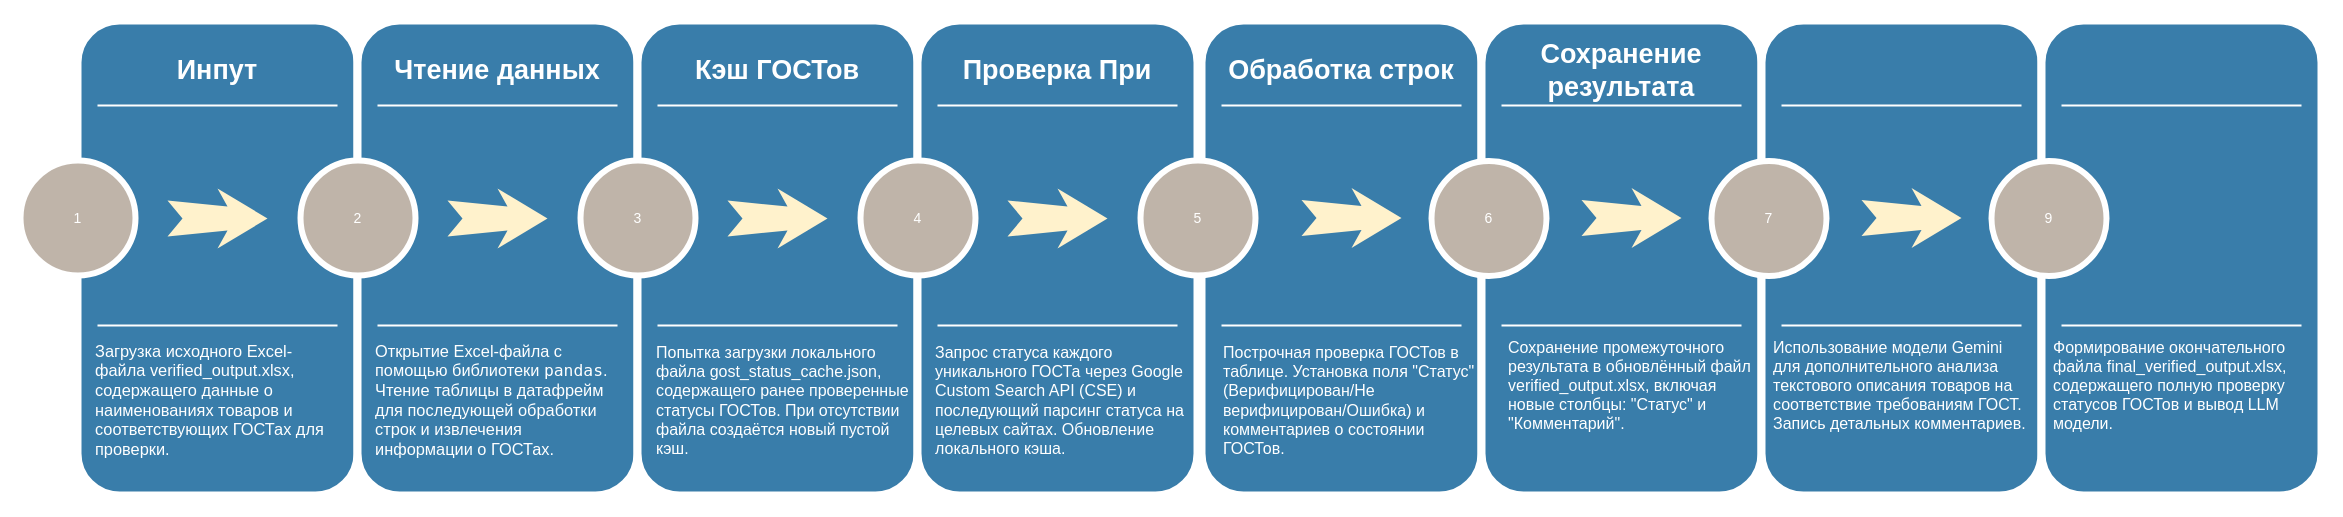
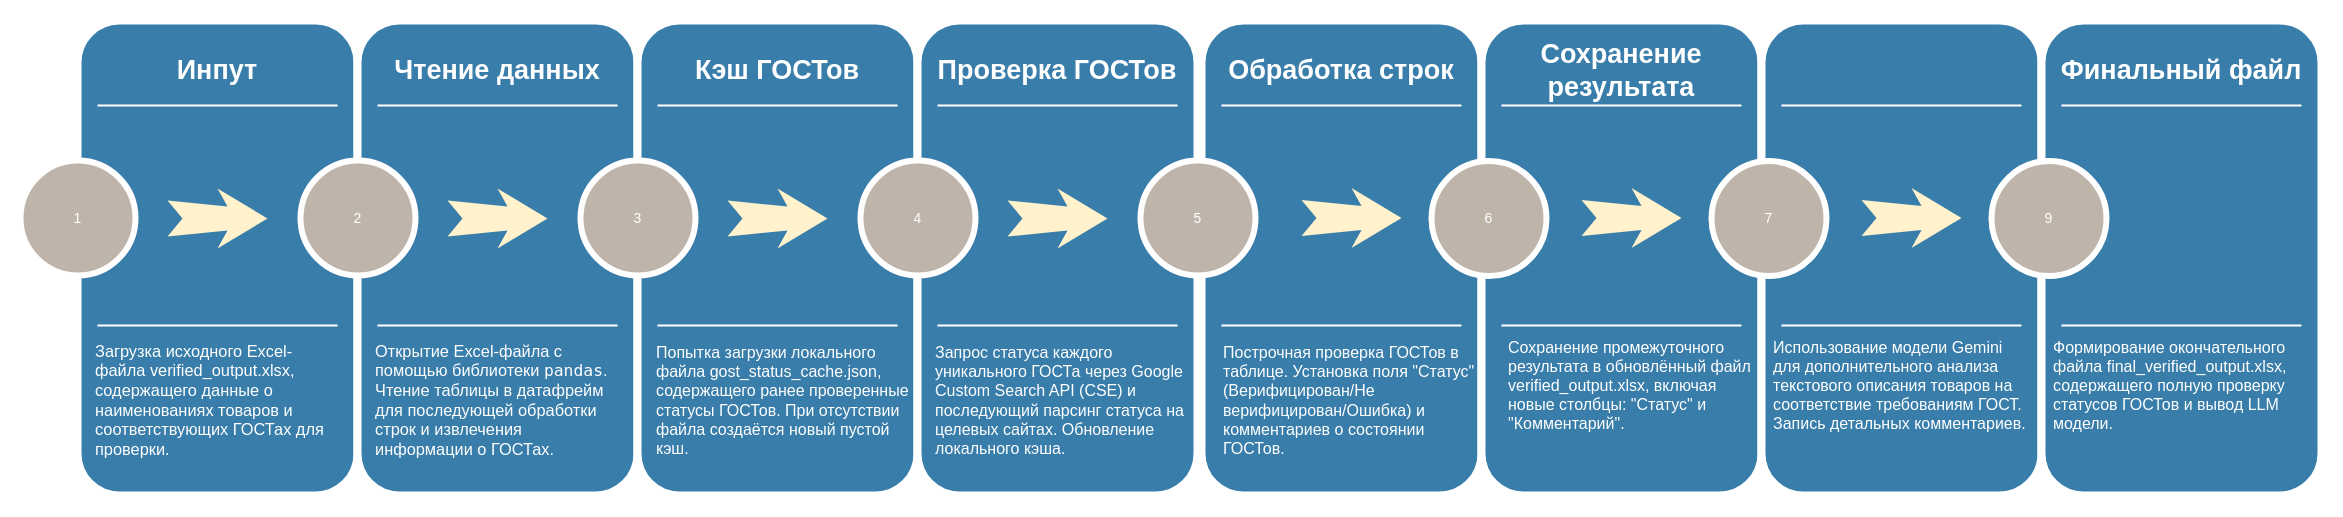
  <mxCell id="0" />
  <mxCell id="1" parent="0" />
  <mxCell id="2" value="" style="whiteSpace=wrap;html=1;rounded=1;shadow=0;strokeWidth=8;fontSize=20;align=center;fillColor=#397DAA;strokeColor=#FFFFFF;" parent="1" vertex="1"><mxGeometry x="77" y="20" width="280" height="475" as="geometry" /></mxCell>
  <mxCell id="3" value="Инпут" style="text;html=1;strokeColor=none;fillColor=none;align=center;verticalAlign=middle;whiteSpace=wrap;rounded=0;shadow=0;fontSize=27;fontColor=#FFFFFF;fontStyle=1" parent="1" vertex="1"><mxGeometry x="77" y="40" width="280" height="60" as="geometry" /></mxCell>
  <mxCell id="4" value="&lt;h3 class=&quot;&quot; data-end=&quot;306&quot; data-start=&quot;272&quot;&gt;&lt;span style=&quot;font-weight: normal;&quot;&gt;Загрузка исходного Excel-файла &lt;code data-end=&quot;256&quot; data-start=&quot;234&quot;&gt;&lt;font face=&quot;Helvetica&quot;&gt;verified_output.xlsx&lt;/font&gt;&lt;/code&gt;, содержащего данные о наименованиях товаров и соответствующих ГОСТах для проверки.&lt;/span&gt;&lt;/h3&gt;" style="text;html=1;strokeColor=none;fillColor=none;align=left;verticalAlign=middle;whiteSpace=wrap;rounded=0;shadow=0;fontSize=14;fontColor=#FFFFFF;" parent="1" vertex="1"><mxGeometry x="93" y="355" width="248" height="90" as="geometry" /></mxCell>
  <mxCell id="5" value="" style="line;strokeWidth=2;html=1;rounded=0;shadow=0;fontSize=27;align=center;fillColor=none;strokeColor=#FFFFFF;" parent="1" vertex="1"><mxGeometry x="97" y="100" width="240" height="10" as="geometry" /></mxCell>
  <mxCell id="6" value="" style="line;strokeWidth=2;html=1;rounded=0;shadow=0;fontSize=27;align=center;fillColor=none;strokeColor=#FFFFFF;" parent="1" vertex="1"><mxGeometry x="97" y="320" width="240" height="10" as="geometry" /></mxCell>
  <mxCell id="7" value="1" style="ellipse;whiteSpace=wrap;html=1;rounded=0;shadow=0;strokeWidth=6;fontSize=14;align=center;fillColor=#BFB4A9;strokeColor=#FFFFFF;fontColor=#FFFFFF;" parent="1" vertex="1"><mxGeometry x="20" y="160" width="115" height="115" as="geometry" /></mxCell>
  <mxCell id="8" value="" style="html=1;shadow=0;dashed=0;align=center;verticalAlign=middle;shape=mxgraph.arrows2.stylisedArrow;dy=0.6;dx=40;notch=15;feather=0.4;rounded=0;strokeWidth=1;fontSize=27;strokeColor=none;fillColor=#fff2cc;" parent="1" vertex="1"><mxGeometry x="167" y="188" width="100" height="60" as="geometry" /></mxCell>
  <mxCell id="9" value="" style="whiteSpace=wrap;html=1;rounded=1;shadow=0;strokeWidth=8;fontSize=20;align=center;fillColor=#397DAA;strokeColor=#FFFFFF;" parent="1" vertex="1"><mxGeometry x="357" y="20" width="280" height="475" as="geometry" /></mxCell>
  <mxCell id="10" value="Чтение данных" style="text;html=1;strokeColor=none;fillColor=none;align=center;verticalAlign=middle;whiteSpace=wrap;rounded=0;shadow=0;fontSize=27;fontColor=#FFFFFF;fontStyle=1" parent="1" vertex="1"><mxGeometry x="357" y="40" width="280" height="60" as="geometry" /></mxCell>
  <mxCell id="11" value="&lt;h3 style=&quot;&quot; class=&quot;&quot; data-end=&quot;534&quot; data-start=&quot;494&quot;&gt;&lt;span style=&quot;font-weight: normal;&quot;&gt;Открытие Excel-файла с помощью библиотеки &lt;code data-end=&quot;469&quot; data-start=&quot;461&quot;&gt;pandas&lt;/code&gt;. Чтение таблицы в датафрейм для последующей обработки строк и извлечения информации о ГОСТах.&lt;/span&gt;&lt;/h3&gt;" style="text;html=1;strokeColor=none;fillColor=none;align=left;verticalAlign=middle;whiteSpace=wrap;rounded=0;shadow=0;fontSize=14;fontColor=#FFFFFF;" parent="1" vertex="1"><mxGeometry x="373" y="355" width="248" height="90" as="geometry" /></mxCell>
  <mxCell id="12" value="" style="line;strokeWidth=2;html=1;rounded=0;shadow=0;fontSize=27;align=center;fillColor=none;strokeColor=#FFFFFF;" parent="1" vertex="1"><mxGeometry x="377" y="100" width="240" height="10" as="geometry" /></mxCell>
  <mxCell id="13" value="" style="line;strokeWidth=2;html=1;rounded=0;shadow=0;fontSize=27;align=center;fillColor=none;strokeColor=#FFFFFF;" parent="1" vertex="1"><mxGeometry x="377" y="320" width="240" height="10" as="geometry" /></mxCell>
  <mxCell id="14" value="2" style="ellipse;whiteSpace=wrap;html=1;rounded=0;shadow=0;strokeWidth=6;fontSize=14;align=center;fillColor=#BFB4A9;strokeColor=#FFFFFF;fontColor=#FFFFFF;" parent="1" vertex="1"><mxGeometry x="300" y="160" width="115" height="115" as="geometry" /></mxCell>
  <mxCell id="15" value="" style="html=1;shadow=0;dashed=0;align=center;verticalAlign=middle;shape=mxgraph.arrows2.stylisedArrow;dy=0.6;dx=40;notch=15;feather=0.4;rounded=0;strokeWidth=1;fontSize=27;strokeColor=none;fillColor=#fff2cc;" parent="1" vertex="1"><mxGeometry x="447" y="188" width="100" height="60" as="geometry" /></mxCell>
  <mxCell id="16" value="" style="whiteSpace=wrap;html=1;rounded=1;shadow=0;strokeWidth=8;fontSize=20;align=center;fillColor=#397DAA;strokeColor=#FFFFFF;" parent="1" vertex="1"><mxGeometry x="637" y="20" width="280" height="475" as="geometry" /></mxCell>
  <mxCell id="17" value="Кэш ГОСТов" style="text;html=1;strokeColor=none;fillColor=none;align=center;verticalAlign=middle;whiteSpace=wrap;rounded=0;shadow=0;fontSize=27;fontColor=#FFFFFF;fontStyle=1" parent="1" vertex="1"><mxGeometry x="637" y="40" width="280" height="60" as="geometry" /></mxCell>
  <mxCell id="18" value="&lt;font style=&quot;font-size: 16px;&quot;&gt;Попытка загрузки локального файла &lt;code data-end=&quot;695&quot; data-start=&quot;671&quot;&gt;&lt;font face=&quot;Helvetica&quot;&gt;gost_status_cache.json&lt;/font&gt;&lt;/code&gt;, содержащего ранее проверенные статусы ГОСТов. При отсутствии файла создаётся новый пустой кэш.&lt;/font&gt;" style="text;html=1;strokeColor=none;fillColor=none;align=left;verticalAlign=middle;whiteSpace=wrap;rounded=0;shadow=0;fontSize=14;fontColor=#FFFFFF;" parent="1" vertex="1"><mxGeometry x="654" y="355" width="263" height="90" as="geometry" /></mxCell>
  <mxCell id="19" value="" style="line;strokeWidth=2;html=1;rounded=0;shadow=0;fontSize=27;align=center;fillColor=none;strokeColor=#FFFFFF;" parent="1" vertex="1"><mxGeometry x="657" y="100" width="240" height="10" as="geometry" /></mxCell>
  <mxCell id="20" value="" style="line;strokeWidth=2;html=1;rounded=0;shadow=0;fontSize=27;align=center;fillColor=none;strokeColor=#FFFFFF;" parent="1" vertex="1"><mxGeometry x="657" y="320" width="240" height="10" as="geometry" /></mxCell>
  <mxCell id="21" value="3" style="ellipse;whiteSpace=wrap;html=1;rounded=0;shadow=0;strokeWidth=6;fontSize=14;align=center;fillColor=#BFB4A9;strokeColor=#FFFFFF;fontColor=#FFFFFF;" parent="1" vertex="1"><mxGeometry x="580" y="160" width="115" height="115" as="geometry" /></mxCell>
  <mxCell id="22" value="" style="html=1;shadow=0;dashed=0;align=center;verticalAlign=middle;shape=mxgraph.arrows2.stylisedArrow;dy=0.6;dx=40;notch=15;feather=0.4;rounded=0;strokeWidth=1;fontSize=27;strokeColor=none;fillColor=#fff2cc;" parent="1" vertex="1"><mxGeometry x="727" y="188" width="100" height="60" as="geometry" /></mxCell>
  <mxCell id="23" value="" style="whiteSpace=wrap;html=1;rounded=1;shadow=0;strokeWidth=8;fontSize=20;align=center;fillColor=#397DAA;strokeColor=#FFFFFF;" parent="1" vertex="1"><mxGeometry x="917" y="20" width="280" height="475" as="geometry" /></mxCell>
- <mxCell id="24" value="Проверка При" style="text;html=1;strokeColor=none;fillColor=none;align=center;verticalAlign=middle;whiteSpace=wrap;rounded=0;shadow=0;fontSize=27;fontColor=#FFFFFF;fontStyle=1" parent="1" vertex="1"><mxGeometry x="917" y="40" width="280" height="60" as="geometry" /></mxCell>
+ <mxCell id="24" value="Проверка ГОСТов" style="text;html=1;strokeColor=none;fillColor=none;align=center;verticalAlign=middle;whiteSpace=wrap;rounded=0;shadow=0;fontSize=27;fontColor=#FFFFFF;fontStyle=1" parent="1" vertex="1"><mxGeometry x="917" y="40" width="280" height="60" as="geometry" /></mxCell>
  <mxCell id="25" value="&lt;font style=&quot;font-size: 16px;&quot;&gt;Запрос статуса каждого уникального ГОСТа через Google Custom Search API (CSE) и последующий парсинг статуса на целевых сайтах. Обновление локального кэша.&lt;/font&gt;" style="text;html=1;strokeColor=none;fillColor=none;align=left;verticalAlign=middle;whiteSpace=wrap;rounded=0;shadow=0;fontSize=14;fontColor=#FFFFFF;" parent="1" vertex="1"><mxGeometry x="933" y="355" width="264" height="90" as="geometry" /></mxCell>
  <mxCell id="26" value="" style="line;strokeWidth=2;html=1;rounded=0;shadow=0;fontSize=27;align=center;fillColor=none;strokeColor=#FFFFFF;" parent="1" vertex="1"><mxGeometry x="937" y="100" width="240" height="10" as="geometry" /></mxCell>
  <mxCell id="27" value="" style="line;strokeWidth=2;html=1;rounded=0;shadow=0;fontSize=27;align=center;fillColor=none;strokeColor=#FFFFFF;" parent="1" vertex="1"><mxGeometry x="937" y="320" width="240" height="10" as="geometry" /></mxCell>
  <mxCell id="28" value="4" style="ellipse;whiteSpace=wrap;html=1;rounded=0;shadow=0;strokeWidth=6;fontSize=14;align=center;fillColor=#BFB4A9;strokeColor=#FFFFFF;fontColor=#FFFFFF;" parent="1" vertex="1"><mxGeometry x="860" y="160" width="115" height="115" as="geometry" /></mxCell>
  <mxCell id="29" value="" style="html=1;shadow=0;dashed=0;align=center;verticalAlign=middle;shape=mxgraph.arrows2.stylisedArrow;dy=0.6;dx=40;notch=15;feather=0.4;rounded=0;strokeWidth=1;fontSize=27;strokeColor=none;fillColor=#fff2cc;" parent="1" vertex="1"><mxGeometry x="1007" y="188" width="100" height="60" as="geometry" /></mxCell>
  <mxCell id="30" value="" style="whiteSpace=wrap;html=1;rounded=1;shadow=0;strokeWidth=8;fontSize=20;align=center;fillColor=#397DAA;strokeColor=#FFFFFF;" vertex="1" parent="1"><mxGeometry x="1201" y="20" width="280" height="475" as="geometry" /></mxCell>
  <mxCell id="31" value="5" style="ellipse;whiteSpace=wrap;html=1;rounded=0;shadow=0;strokeWidth=6;fontSize=14;align=center;fillColor=#BFB4A9;strokeColor=#FFFFFF;fontColor=#FFFFFF;" parent="1" vertex="1"><mxGeometry x="1140" y="160" width="115" height="115" as="geometry" /></mxCell>
  <mxCell id="32" value="" style="html=1;shadow=0;dashed=0;align=center;verticalAlign=middle;shape=mxgraph.arrows2.stylisedArrow;dy=0.6;dx=40;notch=15;feather=0.4;rounded=0;strokeWidth=1;fontSize=27;strokeColor=none;fillColor=#fff2cc;" vertex="1" parent="1"><mxGeometry x="1301" y="187.5" width="100" height="60" as="geometry" /></mxCell>
  <mxCell id="33" value="" style="line;strokeWidth=2;html=1;rounded=0;shadow=0;fontSize=27;align=center;fillColor=none;strokeColor=#FFFFFF;" vertex="1" parent="1"><mxGeometry x="1221" y="100" width="240" height="10" as="geometry" /></mxCell>
  <mxCell id="34" value="" style="line;strokeWidth=2;html=1;rounded=0;shadow=0;fontSize=27;align=center;fillColor=none;strokeColor=#FFFFFF;" vertex="1" parent="1"><mxGeometry x="1221" y="320" width="240" height="10" as="geometry" /></mxCell>
  <mxCell id="35" value="Обработка строк" style="text;html=1;strokeColor=none;fillColor=none;align=center;verticalAlign=middle;whiteSpace=wrap;rounded=0;shadow=0;fontSize=27;fontColor=#FFFFFF;fontStyle=1" vertex="1" parent="1"><mxGeometry x="1201" y="40" width="280" height="60" as="geometry" /></mxCell>
  <mxCell id="36" value="" style="whiteSpace=wrap;html=1;rounded=1;shadow=0;strokeWidth=8;fontSize=20;align=center;fillColor=#397DAA;strokeColor=#FFFFFF;" vertex="1" parent="1"><mxGeometry x="1481" y="20" width="280" height="475" as="geometry" /></mxCell>
  <mxCell id="37" value="6" style="ellipse;whiteSpace=wrap;html=1;rounded=0;shadow=0;strokeWidth=6;fontSize=14;align=center;fillColor=#BFB4A9;strokeColor=#FFFFFF;fontColor=#FFFFFF;" vertex="1" parent="1"><mxGeometry x="1431" y="160.5" width="115" height="115" as="geometry" /></mxCell>
  <mxCell id="38" value="" style="html=1;shadow=0;dashed=0;align=center;verticalAlign=middle;shape=mxgraph.arrows2.stylisedArrow;dy=0.6;dx=40;notch=15;feather=0.4;rounded=0;strokeWidth=1;fontSize=27;strokeColor=none;fillColor=#fff2cc;" vertex="1" parent="1"><mxGeometry x="1581" y="187.5" width="100" height="60" as="geometry" /></mxCell>
  <mxCell id="39" value="" style="line;strokeWidth=2;html=1;rounded=0;shadow=0;fontSize=27;align=center;fillColor=none;strokeColor=#FFFFFF;" vertex="1" parent="1"><mxGeometry x="1501" y="100" width="240" height="10" as="geometry" /></mxCell>
  <mxCell id="40" value="" style="line;strokeWidth=2;html=1;rounded=0;shadow=0;fontSize=27;align=center;fillColor=none;strokeColor=#FFFFFF;" vertex="1" parent="1"><mxGeometry x="1501" y="320" width="240" height="10" as="geometry" /></mxCell>
  <mxCell id="41" value="Сохранение результата" style="text;html=1;strokeColor=none;fillColor=none;align=center;verticalAlign=middle;whiteSpace=wrap;rounded=0;shadow=0;fontSize=27;fontColor=#FFFFFF;fontStyle=1" vertex="1" parent="1"><mxGeometry x="1481" y="40" width="280" height="60" as="geometry" /></mxCell>
  <mxCell id="42" value="" style="whiteSpace=wrap;html=1;rounded=1;shadow=0;strokeWidth=8;fontSize=20;align=center;fillColor=#397DAA;strokeColor=#FFFFFF;" vertex="1" parent="1"><mxGeometry x="1761" y="20" width="280" height="475" as="geometry" /></mxCell>
  <mxCell id="43" value="" style="html=1;shadow=0;dashed=0;align=center;verticalAlign=middle;shape=mxgraph.arrows2.stylisedArrow;dy=0.6;dx=40;notch=15;feather=0.4;rounded=0;strokeWidth=1;fontSize=27;strokeColor=none;fillColor=#fff2cc;" vertex="1" parent="1"><mxGeometry x="1861" y="187.5" width="100" height="60" as="geometry" /></mxCell>
  <mxCell id="44" value="" style="line;strokeWidth=2;html=1;rounded=0;shadow=0;fontSize=27;align=center;fillColor=none;strokeColor=#FFFFFF;" vertex="1" parent="1"><mxGeometry x="1781" y="100" width="240" height="10" as="geometry" /></mxCell>
  <mxCell id="45" value="" style="line;strokeWidth=2;html=1;rounded=0;shadow=0;fontSize=27;align=center;fillColor=none;strokeColor=#FFFFFF;" vertex="1" parent="1"><mxGeometry x="1781" y="320" width="240" height="10" as="geometry" /></mxCell>
  <mxCell id="46" value="7" style="ellipse;whiteSpace=wrap;html=1;rounded=0;shadow=0;strokeWidth=6;fontSize=14;align=center;fillColor=#BFB4A9;strokeColor=#FFFFFF;fontColor=#FFFFFF;" vertex="1" parent="1"><mxGeometry x="1711" y="160.5" width="115" height="115" as="geometry" /></mxCell>
  <mxCell id="47" value="" style="whiteSpace=wrap;html=1;rounded=1;shadow=0;strokeWidth=8;fontSize=20;align=center;fillColor=#397DAA;strokeColor=#FFFFFF;" vertex="1" parent="1"><mxGeometry x="2041" y="20" width="280" height="475" as="geometry" /></mxCell>
  <mxCell id="48" value="9" style="ellipse;whiteSpace=wrap;html=1;rounded=0;shadow=0;strokeWidth=6;fontSize=14;align=center;fillColor=#BFB4A9;strokeColor=#FFFFFF;fontColor=#FFFFFF;" vertex="1" parent="1"><mxGeometry x="1991" y="160.5" width="115" height="115" as="geometry" /></mxCell>
  <mxCell id="49" value="" style="line;strokeWidth=2;html=1;rounded=0;shadow=0;fontSize=27;align=center;fillColor=none;strokeColor=#FFFFFF;" vertex="1" parent="1"><mxGeometry x="2061" y="100" width="240" height="10" as="geometry" /></mxCell>
  <mxCell id="50" value="" style="line;strokeWidth=2;html=1;rounded=0;shadow=0;fontSize=27;align=center;fillColor=none;strokeColor=#FFFFFF;" vertex="1" parent="1"><mxGeometry x="2061" y="320" width="240" height="10" as="geometry" /></mxCell>
+ <mxCell id="51" value="Финальный файл" style="text;html=1;strokeColor=none;fillColor=none;align=center;verticalAlign=middle;whiteSpace=wrap;rounded=0;shadow=0;fontSize=27;fontColor=#FFFFFF;fontStyle=1" vertex="1" parent="1"><mxGeometry x="2041" y="40" width="280" height="60" as="geometry" /></mxCell>
  <mxCell id="52" value="&lt;font style=&quot;font-size: 16px;&quot;&gt;Построчная проверка ГОСТов в таблице. Установка поля &quot;Статус&quot; (Верифицирован/Не верифицирован/Ошибка) и комментариев о состоянии ГОСТов.&lt;/font&gt;" style="text;html=1;strokeColor=none;fillColor=none;align=left;verticalAlign=middle;whiteSpace=wrap;rounded=0;shadow=0;fontSize=14;fontColor=#FFFFFF;" vertex="1" parent="1"><mxGeometry x="1221" y="355" width="260" height="90" as="geometry" /></mxCell>
  <mxCell id="53" value="&lt;font style=&quot;font-size: 16px;&quot;&gt;Сохранение промежуточного результата в обновлённый файл &lt;code data-end=&quot;1423&quot; data-start=&quot;1401&quot;&gt;&lt;font face=&quot;Helvetica&quot;&gt;verified_output.xlsx&lt;/font&gt;&lt;/code&gt;, включая новые столбцы: &quot;Статус&quot; и &quot;Комментарий&quot;.&lt;/font&gt;" style="text;html=1;strokeColor=none;fillColor=none;align=left;verticalAlign=middle;whiteSpace=wrap;rounded=0;shadow=0;fontSize=14;fontColor=#FFFFFF;" vertex="1" parent="1"><mxGeometry x="1506" y="340" width="250" height="90" as="geometry" /></mxCell>
  <mxCell id="54" value="&lt;font style=&quot;font-size: 16px;&quot;&gt;Использование модели Gemini для дополнительного анализа текстового описания товаров на соответствие требованиям ГОСТ. Запись детальных комментариев.&lt;/font&gt;" style="text;html=1;strokeColor=none;fillColor=none;align=left;verticalAlign=middle;whiteSpace=wrap;rounded=0;shadow=0;fontSize=14;fontColor=#FFFFFF;" vertex="1" parent="1"><mxGeometry x="1771" y="340" width="260" height="90" as="geometry" /></mxCell>
  <mxCell id="55" value="&lt;font style=&quot;font-size: 16px;&quot;&gt;Формирование окончательного файла &lt;code data-end=&quot;1844&quot; data-start=&quot;1816&quot;&gt;&lt;font face=&quot;Helvetica&quot;&gt;final_verified_output.xlsx&lt;/font&gt;&lt;/code&gt;, содержащего полную проверку статусов ГОСТов и вывод LLM модели.&lt;/font&gt;" style="text;html=1;strokeColor=none;fillColor=none;align=left;verticalAlign=middle;whiteSpace=wrap;rounded=0;shadow=0;fontSize=14;fontColor=#FFFFFF;" vertex="1" parent="1"><mxGeometry x="2051" y="332.5" width="260" height="105" as="geometry" /></mxCell>
